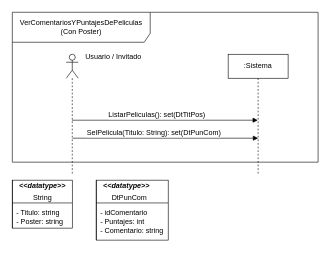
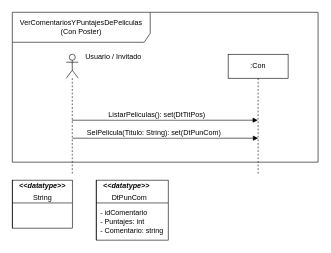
  <mxCell id="0" />
  <mxCell id="1" parent="0" />
  <mxCell id="2" value="VerComentariosYPuntajesDePeliculas&lt;br&gt;(Con Poster)&lt;br&gt;" style="shape=umlFrame;whiteSpace=wrap;html=1;width=230;height=50;" parent="1" vertex="1"><mxGeometry x="20" y="20" width="510" height="250" as="geometry" /></mxCell>
  <mxCell id="3" value="" style="shape=umlLifeline;participant=umlActor;perimeter=lifelinePerimeter;whiteSpace=wrap;html=1;container=1;collapsible=0;recursiveResize=0;verticalAlign=top;spacingTop=36;labelBackgroundColor=#ffffff;outlineConnect=0;size=40;" parent="1" vertex="1"><mxGeometry x="110" y="90" width="20" height="200" as="geometry" /></mxCell>
- <mxCell id="4" value=":Sistema" style="shape=umlLifeline;perimeter=lifelinePerimeter;whiteSpace=wrap;html=1;container=1;collapsible=0;recursiveResize=0;outlineConnect=0;" parent="1" vertex="1"><mxGeometry x="380" y="90" width="100" height="200" as="geometry" /></mxCell>
+ <mxCell id="4" value=":Con" style="shape=umlLifeline;perimeter=lifelinePerimeter;whiteSpace=wrap;html=1;container=1;collapsible=0;recursiveResize=0;outlineConnect=0;" parent="1" vertex="1"><mxGeometry x="380" y="90" width="100" height="200" as="geometry" /></mxCell>
  <mxCell id="5" value="" style="html=1;verticalAlign=bottom;endArrow=block;" parent="1" source="3" target="4" edge="1"><mxGeometry width="80" relative="1" as="geometry"><mxPoint x="120" y="270" as="sourcePoint" /><mxPoint x="200" y="270" as="targetPoint" /><Array as="points"><mxPoint x="280" y="200" /></Array></mxGeometry></mxCell>
  <mxCell id="6" value="ListarPeliculas(): set(DtTitPos)" style="text;html=1;resizable=0;points=[];align=center;verticalAlign=middle;labelBackgroundColor=#ffffff;" parent="5" vertex="1" connectable="0"><mxGeometry x="-0.166" y="3" relative="1" as="geometry"><mxPoint x="11.5" y="-7" as="offset" /></mxGeometry></mxCell>
  <mxCell id="7" value="" style="html=1;verticalAlign=bottom;endArrow=block;" parent="1" edge="1"><mxGeometry width="80" relative="1" as="geometry"><mxPoint x="120.5" y="230" as="sourcePoint" /><mxPoint x="430" y="230" as="targetPoint" /></mxGeometry></mxCell>
  <mxCell id="8" value="SelPelicula(Titulo: String): set(DtPunCom)" style="text;html=1;resizable=0;points=[];align=center;verticalAlign=middle;labelBackgroundColor=#ffffff;" parent="7" vertex="1" connectable="0"><mxGeometry x="-0.166" y="3" relative="1" as="geometry"><mxPoint x="6" y="-7" as="offset" /></mxGeometry></mxCell>
  <mxCell id="9" value="Usuario / Invitado" style="text;html=1;resizable=0;points=[];autosize=1;align=left;verticalAlign=top;spacingTop=-4;" parent="1" vertex="1"><mxGeometry x="140" y="85" width="110" height="20" as="geometry" /></mxCell>
  <mxCell id="10" value="" style="shape=internalStorage;whiteSpace=wrap;html=1;backgroundOutline=1;dx=0;dy=38;" parent="1" vertex="1"><mxGeometry x="20" y="300" width="100" height="80" as="geometry" /></mxCell>
  <mxCell id="11" value="&lt;i&gt;&lt;b&gt;&amp;lt;&amp;lt;datatype&amp;gt;&amp;gt;&lt;/b&gt;&lt;/i&gt;" style="text;html=1;resizable=0;points=[];autosize=1;align=center;verticalAlign=top;spacingTop=-4;" parent="1" vertex="1"><mxGeometry x="25" y="300" width="90" height="20" as="geometry" /></mxCell>
  <mxCell id="12" value="String" style="text;html=1;resizable=0;points=[];autosize=1;align=center;verticalAlign=top;spacingTop=-4;" parent="1" vertex="1"><mxGeometry x="40" y="320" width="60" height="20" as="geometry" /></mxCell>
- <mxCell id="13" value="- Titulo: string&lt;br&gt;- Poster: string&lt;br&gt;" style="text;html=1;resizable=0;points=[];autosize=1;align=left;verticalAlign=top;spacingTop=-4;" parent="1" vertex="1"><mxGeometry x="25" y="345" width="90" height="30" as="geometry" /></mxCell>
  <mxCell id="14" value="" style="shape=internalStorage;whiteSpace=wrap;html=1;backgroundOutline=1;dx=0;dy=38;" vertex="1" parent="1"><mxGeometry x="160" y="300" width="120" height="100" as="geometry" /></mxCell>
  <mxCell id="15" value="&lt;i&gt;&lt;b&gt;&amp;lt;&amp;lt;datatype&amp;gt;&amp;gt;&lt;/b&gt;&lt;/i&gt;" style="text;html=1;resizable=0;points=[];autosize=1;align=center;verticalAlign=top;spacingTop=-4;" vertex="1" parent="1"><mxGeometry x="165" y="300" width="90" height="20" as="geometry" /></mxCell>
  <mxCell id="16" value="DtPunCom" style="text;html=1;resizable=0;points=[];autosize=1;align=center;verticalAlign=top;spacingTop=-4;" vertex="1" parent="1"><mxGeometry x="180" y="320" width="70" height="20" as="geometry" /></mxCell>
  <mxCell id="17" value="- idComentario&lt;br&gt;- Puntajes: int&lt;br&gt;- Comentario: string&lt;br&gt;" style="text;html=1;resizable=0;points=[];autosize=1;align=left;verticalAlign=top;spacingTop=-4;" vertex="1" parent="1"><mxGeometry x="165" y="345" width="120" height="40" as="geometry" /></mxCell>
